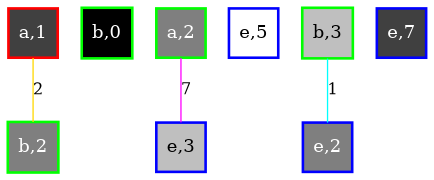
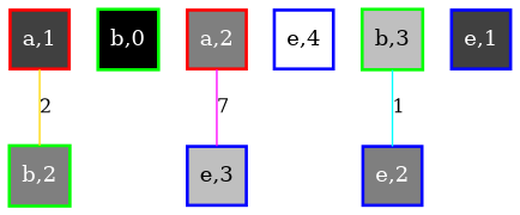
  graph {
    node [color=blue fillcolor=grey50 fontcolor=white penwidth=2 shape=square style=filled]
    edge [fontsize=12]
    n1 [color=red fillcolor=grey25 label="a,1"]
    n2 [color=green label="b,2"]
    n3 [color=green fillcolor=grey0 label="b,0"]
-   n4 [color=green label="a,2"]
+   n4 [color=red label="a,2"]
    n5 [fillcolor=grey75 fontcolor=black label="e,3"]
-   n6 [fillcolor=grey100 fontcolor=black label="e,5"]
+   n6 [fillcolor=grey100 fontcolor=black label="e,4"]
    n7 [color=green fillcolor=grey75 fontcolor=black label="b,3"]
    n8 [label="e,2"]
-   n9 [fillcolor=grey25 label="e,7"]
+   n9 [fillcolor=grey25 label="e,1"]
    n1 -- n2 [color=gold label=2]
    n4 -- n5 [color=magenta label=7]
    n7 -- n8 [color=cyan label=1]
  }
